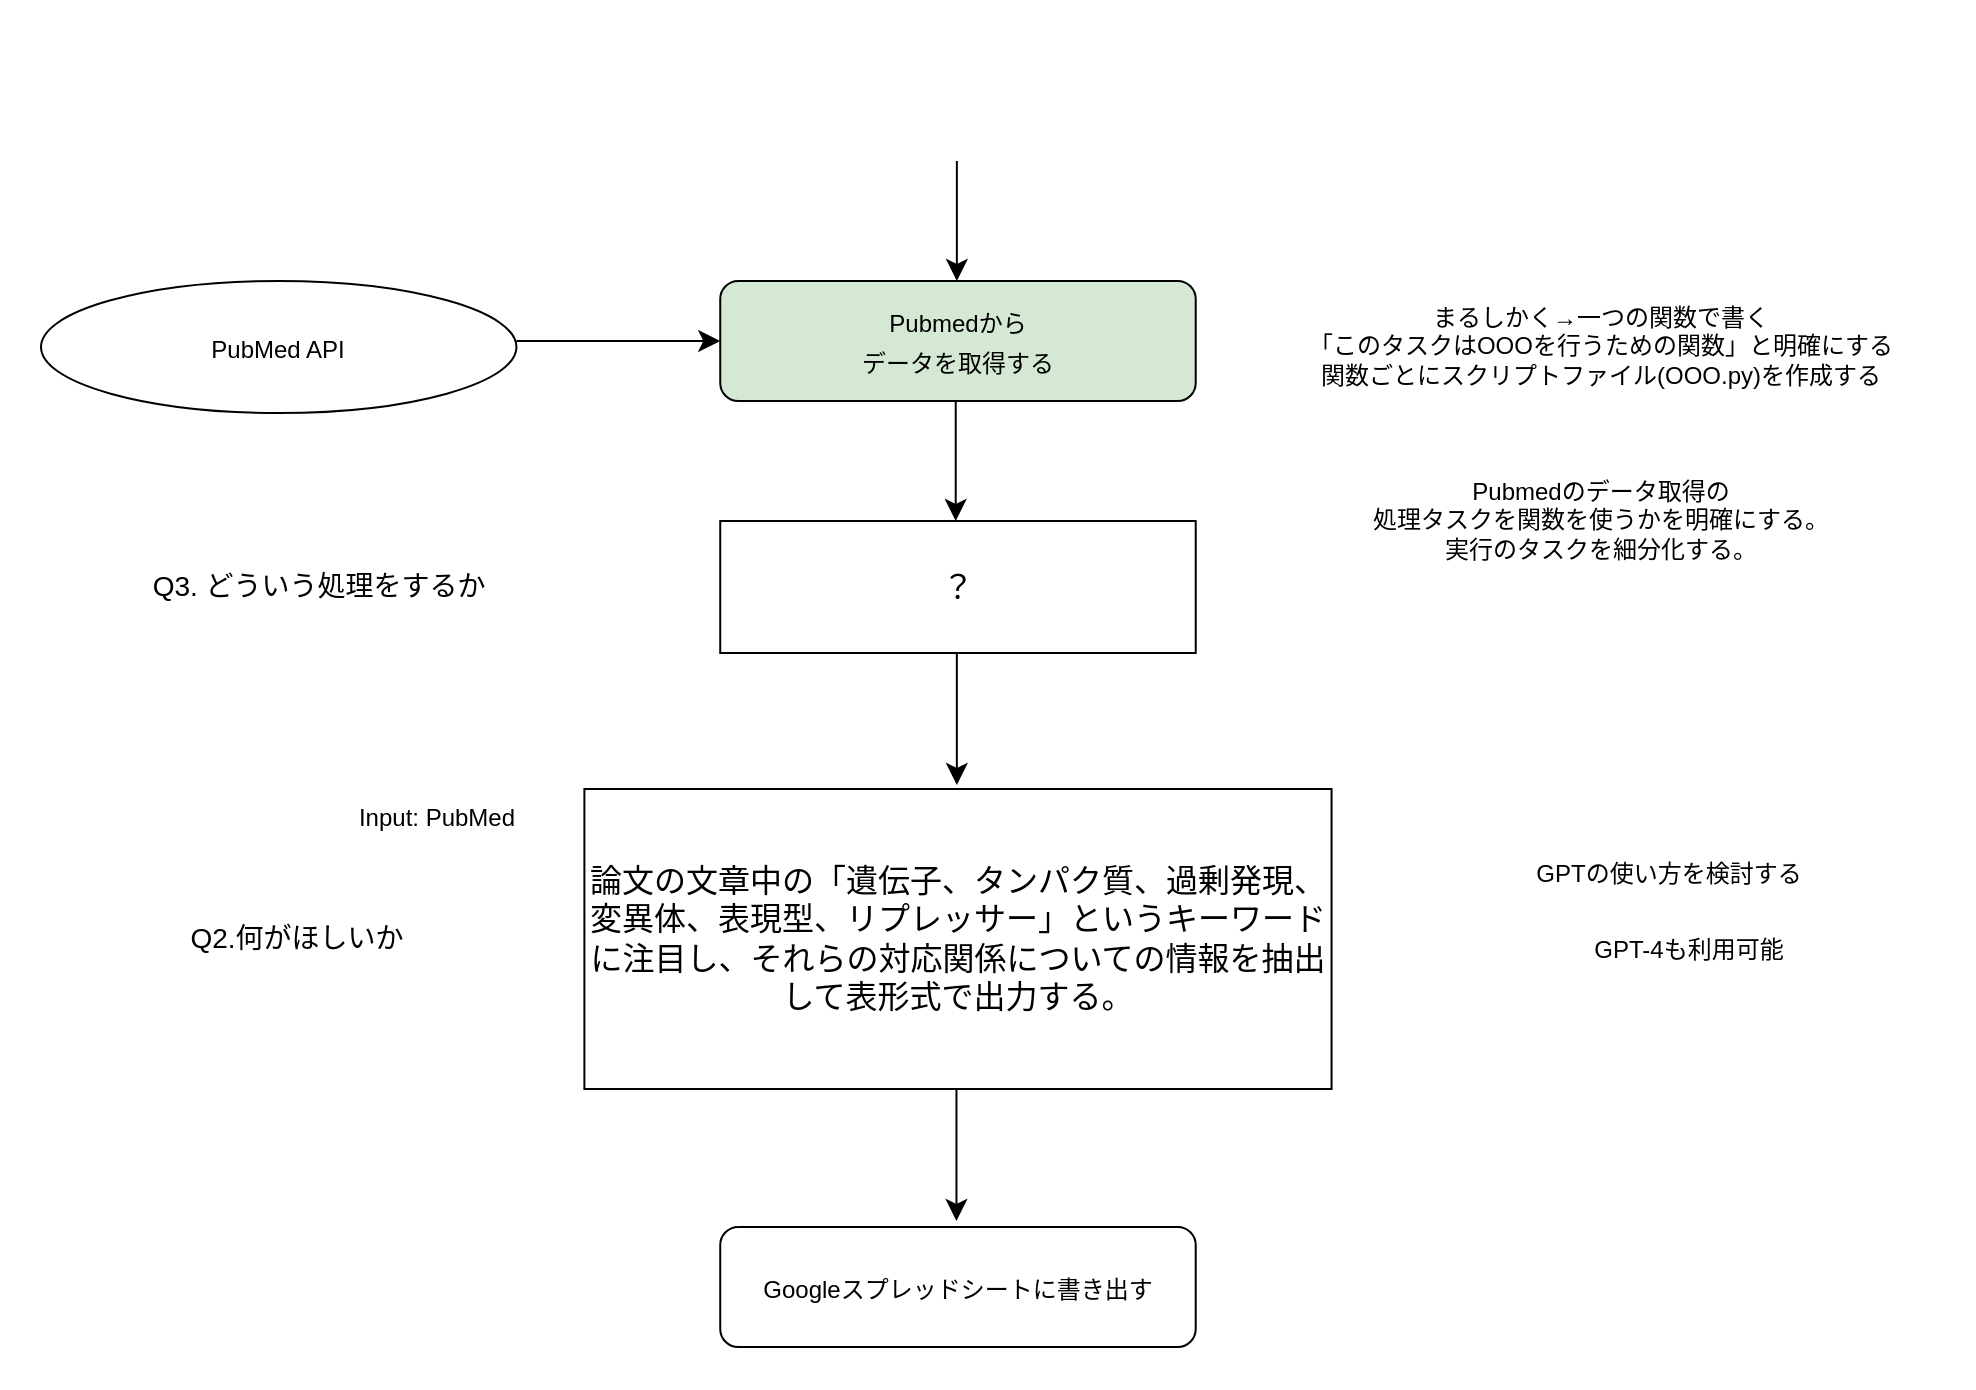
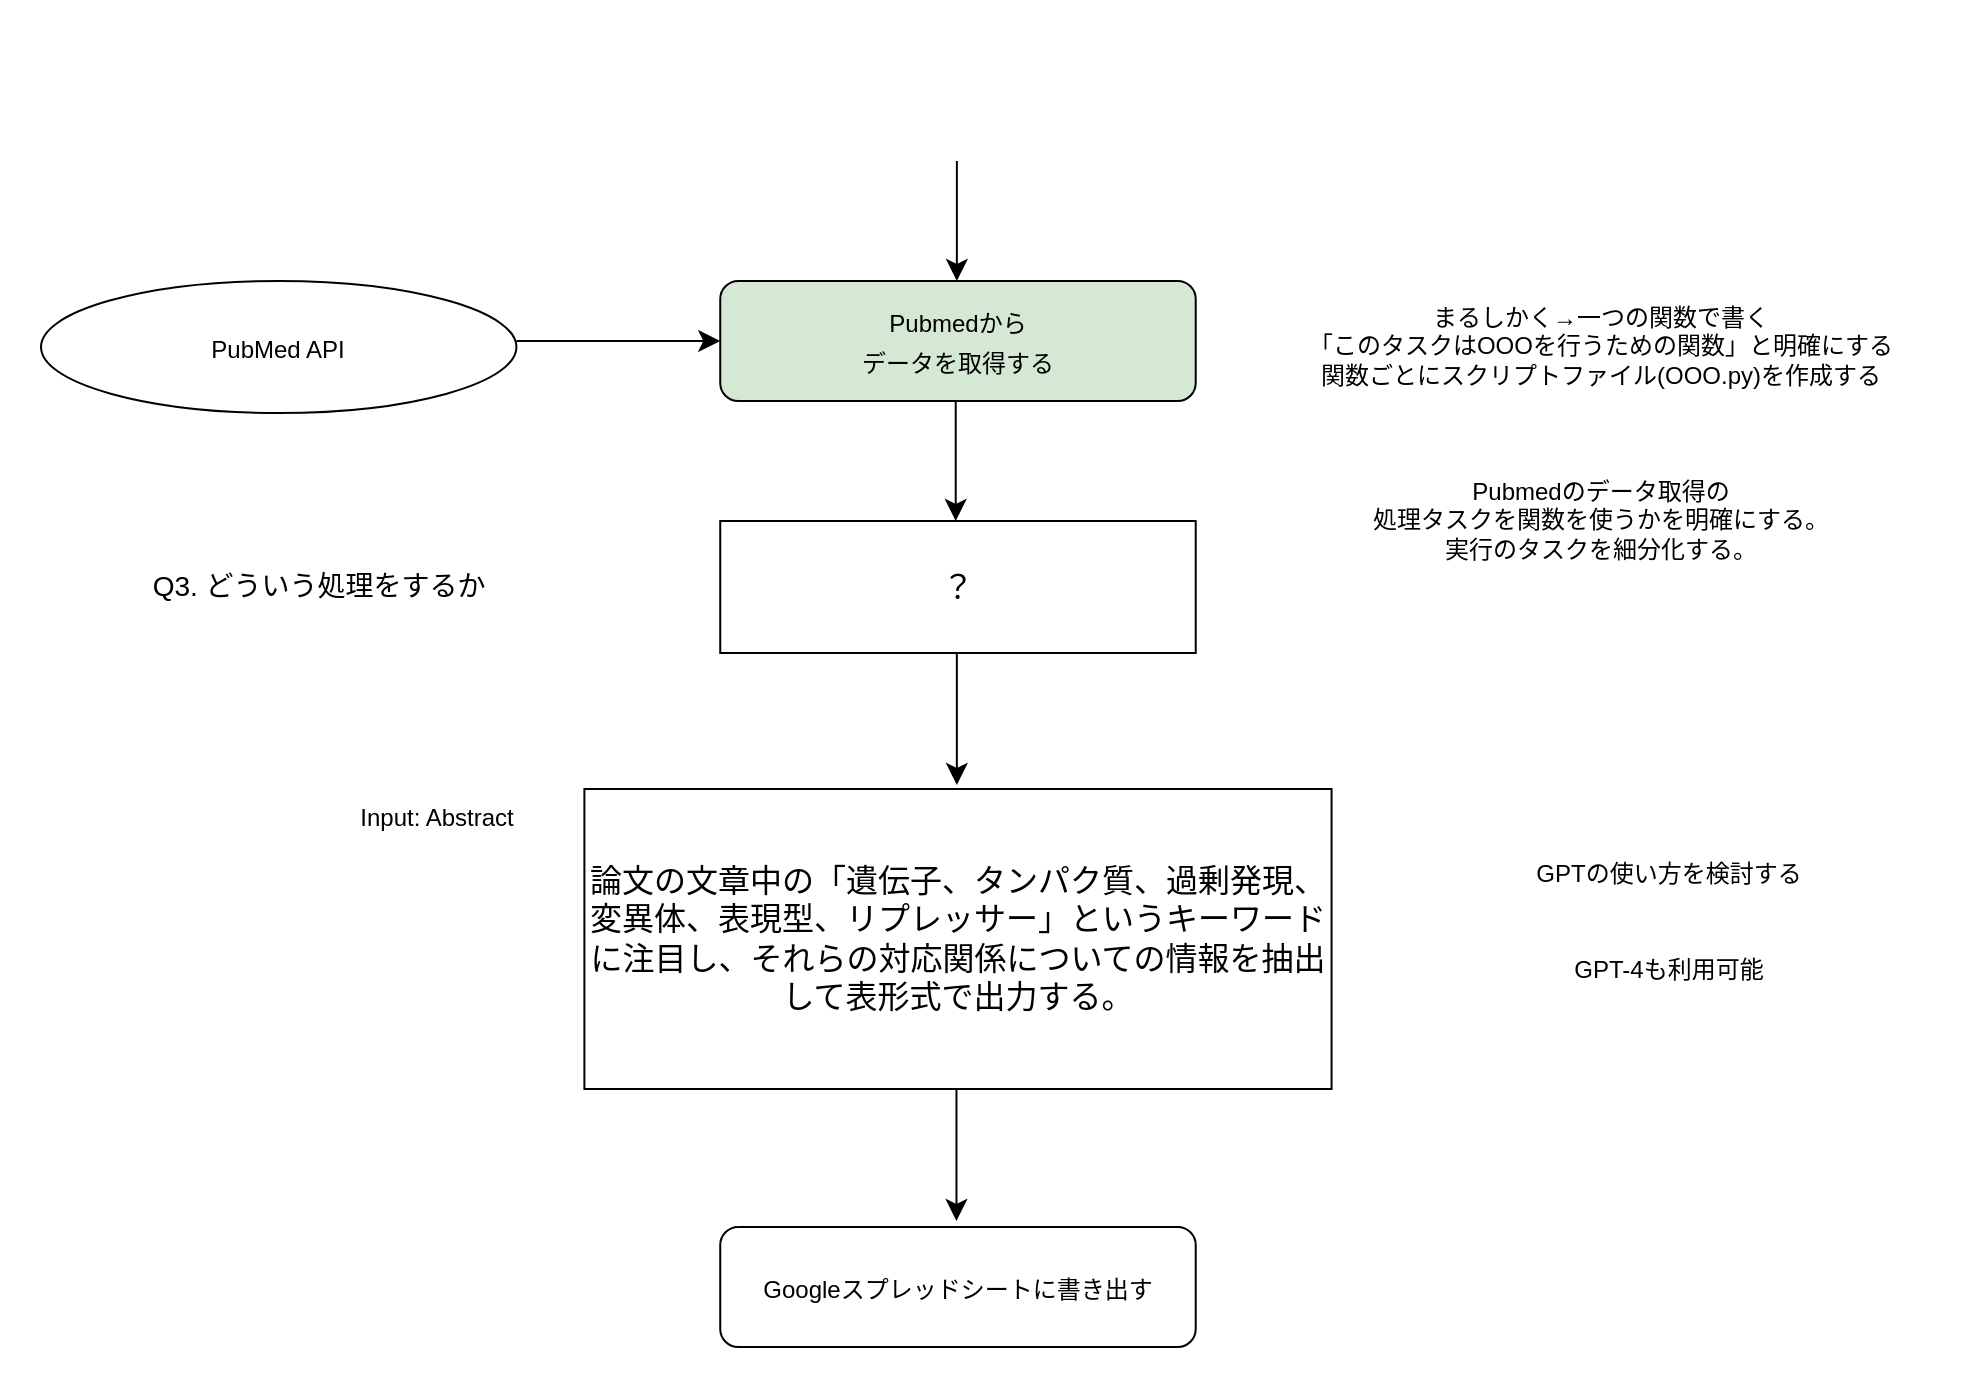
  <mxCell id="0" />
  <mxCell id="1" parent="0" />
  <mxCell id="2" value="" style="group" parent="1" vertex="1" connectable="0"><mxGeometry x="20" y="20" width="945.283" height="653" as="geometry" /></mxCell>
  <mxCell id="3" value="" style="endArrow=classic;html=1;rounded=0;fontSize=12;startSize=8;endSize=8;curved=1;" parent="2" edge="1"><mxGeometry width="50" height="50" relative="1" as="geometry"><mxPoint x="457.358" y="180" as="sourcePoint" /><mxPoint x="457.358" y="240" as="targetPoint" /></mxGeometry></mxCell>
  <mxCell id="4" value="" style="endArrow=classic;html=1;rounded=0;fontSize=12;startSize=8;endSize=8;curved=1;" parent="2" edge="1"><mxGeometry width="50" height="50" relative="1" as="geometry"><mxPoint x="457.925" y="60" as="sourcePoint" /><mxPoint x="457.925" y="120" as="targetPoint" /></mxGeometry></mxCell>
  <mxCell id="5" value="&lt;span style=&quot;font-size: 12px;&quot;&gt;Pubmedから&lt;/span&gt;&lt;br style=&quot;font-size: 12px;&quot;&gt;&lt;span style=&quot;font-size: 12px;&quot;&gt;データを取得する&lt;/span&gt;" style="rounded=1;whiteSpace=wrap;html=1;fontSize=16;fillColor=#d5e8d4;" parent="2" vertex="1"><mxGeometry x="339.623" y="120" width="237.736" height="60" as="geometry" /></mxCell>
  <mxCell id="6" value="&lt;span style=&quot;font-size: 12px;&quot;&gt;PubMed API&lt;/span&gt;" style="ellipse;whiteSpace=wrap;html=1;fontSize=16;" parent="2" vertex="1"><mxGeometry y="120" width="237.736" height="66" as="geometry" /></mxCell>
  <mxCell id="7" value="" style="group" parent="2" vertex="1" connectable="0"><mxGeometry x="50.943" y="240" width="594.34" height="413" as="geometry" /></mxCell>
  <mxCell id="8" value="&lt;span style=&quot;font-size: 12px;&quot;&gt;Googleスプレッドシートに書き出す&lt;/span&gt;" style="rounded=1;whiteSpace=wrap;html=1;fontSize=16;" parent="7" vertex="1"><mxGeometry x="288.679" y="353" width="237.736" height="60" as="geometry" /></mxCell>
  <mxCell id="9" value="" style="endArrow=classic;html=1;rounded=0;fontSize=12;startSize=8;endSize=8;curved=1;" parent="7" edge="1"><mxGeometry width="50" height="50" relative="1" as="geometry"><mxPoint x="406.981" y="66" as="sourcePoint" /><mxPoint x="406.981" y="132" as="targetPoint" /></mxGeometry></mxCell>
  <mxCell id="10" value="？" style="rounded=0;whiteSpace=wrap;html=1;fontSize=16;" parent="7" vertex="1"><mxGeometry x="288.679" width="237.736" height="66" as="geometry" /></mxCell>
  <mxCell id="11" value="論文の文章中の「遺伝子、タンパク質、過剰発現、変異体、表現型、リプレッサー」というキーワードに注目し、それらの対応関係についての情報を抽出して表形式で出力する。" style="rounded=0;whiteSpace=wrap;html=1;fontSize=16;" parent="7" vertex="1"><mxGeometry x="220.755" y="134" width="373.585" height="150" as="geometry" /></mxCell>
  <mxCell id="12" value="&lt;font style=&quot;font-size: 14px;&quot;&gt;Q3. どういう処理をするか&lt;span style=&quot;&quot;&gt;&amp;nbsp;&lt;/span&gt;&lt;/font&gt;" style="text;html=1;align=center;verticalAlign=middle;resizable=0;points=[];autosize=1;strokeColor=none;fillColor=none;" parent="7" vertex="1"><mxGeometry y="18" width="180" height="30" as="geometry" /></mxCell>
- <mxCell id="13" value="&lt;font style=&quot;font-size: 14px;&quot;&gt;Q2.何がほしいか&lt;/font&gt;" style="text;html=1;align=center;verticalAlign=middle;resizable=0;points=[];autosize=1;strokeColor=none;fillColor=none;" parent="7" vertex="1"><mxGeometry x="16.981" y="194" width="120" height="30" as="geometry" /></mxCell>
  <mxCell id="14" value="" style="endArrow=classic;html=1;rounded=0;fontSize=12;startSize=8;endSize=8;curved=1;" parent="7" edge="1"><mxGeometry width="50" height="50" relative="1" as="geometry"><mxPoint x="406.789" y="284" as="sourcePoint" /><mxPoint x="406.789" y="350" as="targetPoint" /></mxGeometry></mxCell>
- <mxCell id="15" value="Input: PubMed" style="text;html=1;align=center;verticalAlign=middle;resizable=0;points=[];autosize=1;strokeColor=none;fillColor=none;" parent="7" vertex="1"><mxGeometry x="101.887" y="134" width="90" height="30" as="geometry" /></mxCell>
+ <mxCell id="15" value="Input: Abstract" style="text;html=1;align=center;verticalAlign=middle;resizable=0;points=[];autosize=1;strokeColor=none;fillColor=none;" parent="7" vertex="1"><mxGeometry x="101.887" y="134" width="90" height="30" as="geometry" /></mxCell>
  <mxCell id="16" value="" style="endArrow=classic;html=1;rounded=0;fontSize=12;startSize=8;endSize=8;curved=1;entryX=0;entryY=0.5;entryDx=0;entryDy=0;" parent="2" target="5" edge="1"><mxGeometry width="50" height="50" relative="1" as="geometry"><mxPoint x="237.736" y="150" as="sourcePoint" /><mxPoint x="237.736" y="210" as="targetPoint" /></mxGeometry></mxCell>
  <mxCell id="17" value="まるしかく→一つの関数で書く&lt;br&gt;「このタスクはOOOを行うための関数」と明確にする&lt;br&gt;関数ごとにスクリプトファイル(OOO.py)を作成する" style="text;html=1;align=center;verticalAlign=middle;resizable=0;points=[];autosize=1;strokeColor=none;fillColor=none;" parent="2" vertex="1"><mxGeometry x="615.283" y="123" width="330" height="60" as="geometry" /></mxCell>
- <mxCell id="18" value="GPT-4も利用可能" style="text;html=1;align=center;verticalAlign=middle;resizable=0;points=[];autosize=1;strokeColor=none;fillColor=none;" parent="2" vertex="1"><mxGeometry x="764.245" y="440" width="120" height="30" as="geometry" /></mxCell>
+ <mxCell id="18" value="GPT-4も利用可能" style="text;html=1;align=center;verticalAlign=middle;resizable=0;points=[];autosize=1;strokeColor=none;fillColor=none;" parent="2" vertex="1"><mxGeometry x="754.245" y="450" width="120" height="30" as="geometry" /></mxCell>
  <mxCell id="19" value="GPTの使い方を検討する" style="text;html=1;align=center;verticalAlign=middle;resizable=0;points=[];autosize=1;strokeColor=none;fillColor=none;" parent="2" vertex="1"><mxGeometry x="739.245" y="401.5" width="150" height="30" as="geometry" /></mxCell>
  <mxCell id="20" value="Pubmedのデータ取得の&lt;br&gt;処理タスクを関数を使うかを明確にする。&lt;br&gt;実行のタスクを細分化する。" style="text;html=1;align=center;verticalAlign=middle;resizable=0;points=[];autosize=1;strokeColor=none;fillColor=none;" parent="2" vertex="1"><mxGeometry x="660.283" y="210" width="240" height="60" as="geometry" /></mxCell>
